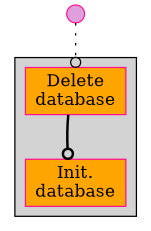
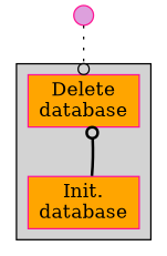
  digraph {
    rankdir=TB
    node [color=deeppink fillcolor=orange shape=box style=filled]
    edge [arrowhead=odot]
    n1 [label="Delete\ndatabase"]
    n2 [label="Init.\ndatabase"]
    start [fillcolor=plum shape=point width=0.2]
    subgraph cluster_1 {
      style=filled
      n1
      n2
    }
-   n1 -> n2 [style=bold]
+   n2 -> n1 [style=bold]
    start -> n1 [style=dotted]
  }
